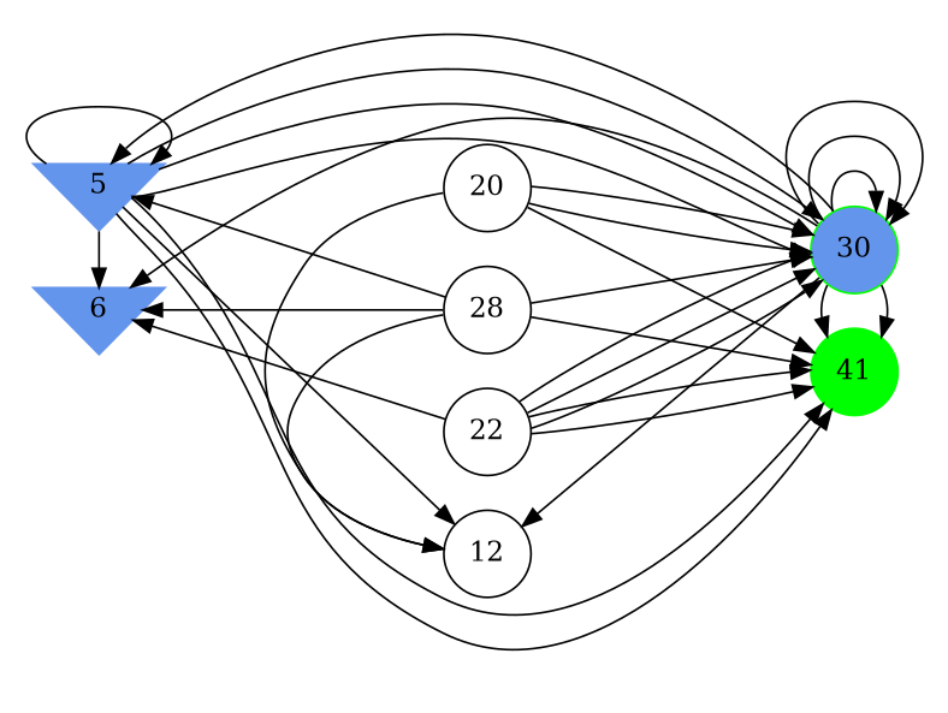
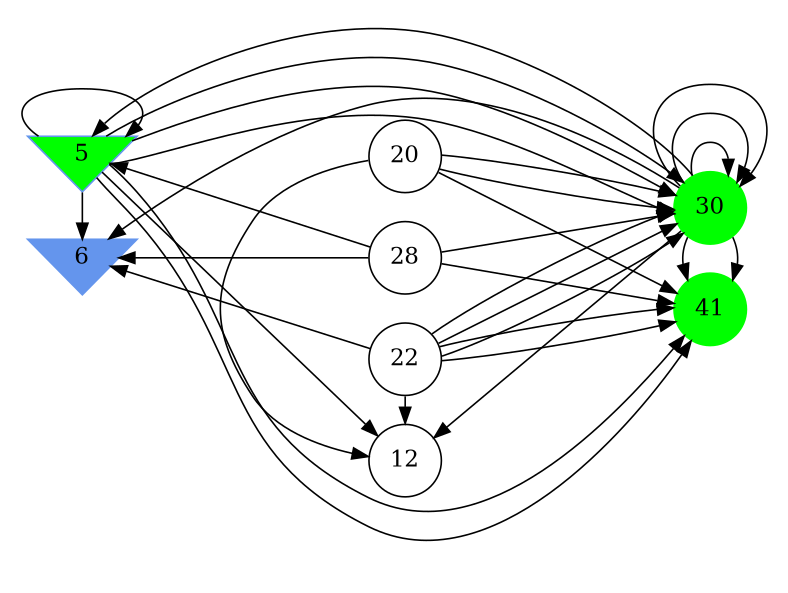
  digraph {
    rankdir=LR
    ranksep=2.0
    node [color=black shape=circle]
-   5 [color=cornflowerblue shape=invtriangle style=filled]
+   5 [color=cornflowerblue shape=invtriangle style=filled fillcolor=green]
    n2 [color=cornflowerblue label=6 shape=invtriangle style=filled]
    12
    20
    22
    28
-   30 [color=green style=filled fillcolor=cornflowerblue]
+   30 [color=green style=filled]
    n8 [color=green label=41 style=filled]
    subgraph sub_1 {
      rank=same
      5
      n2
    }
    subgraph sub_2 {
      rank=same
      12
      20
      22
      28
    }
    subgraph sub_3 {
      rank=same
      30
      n8
    }
    5 -> 5
    5 -> n2
    5 -> 12
    5 -> 30
    5 -> 30
    5 -> 30
    5 -> n8
    5 -> n8
    20 -> 12
    20 -> 30
    20 -> 30
    20 -> n8
    22 -> n2
-   28 -> 12
+   22 -> 12
    22 -> 30
    22 -> 30
    22 -> 30
    22 -> n8
    22 -> n8
    28 -> 5
    28 -> n2
    28 -> 30
    28 -> n8
    30 -> 5
    30 -> n2
    30 -> 12
    30 -> 30
    30 -> 30
    30 -> 30
    30 -> n8
    30 -> n8
  }
